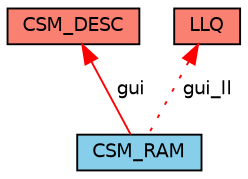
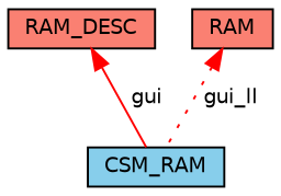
  digraph {
    node [color=black fillcolor=salmon fontname=Helvetica fontsize=10 shape=record style=filled]
    edge [color=red dir=back fontname=Helvetica fontsize=10 labelfontname=Helvetica labelfontsize=10]
    n1 [fillcolor=skyblue fontcolor=black height=0.2 label=CSM_RAM width=0.4]
-   n2 [height=0.2 label=CSM_DESC width=0.4]
-   n3 [height=0.2 label=LLQ width=0.4]
+   n2 [height=0.2 label=RAM_DESC width=0.4]
+   n3 [height=0.2 label=RAM width=0.4]
    n2 -> n1 [label=" gui" style=solid]
    n3 -> n1 [label=" gui_ll" style=dotted]
  }
